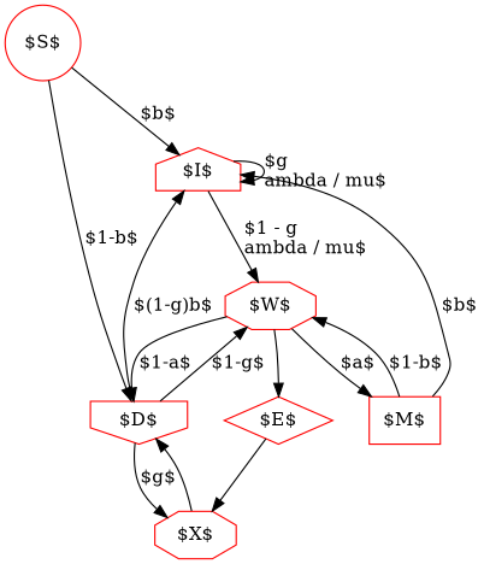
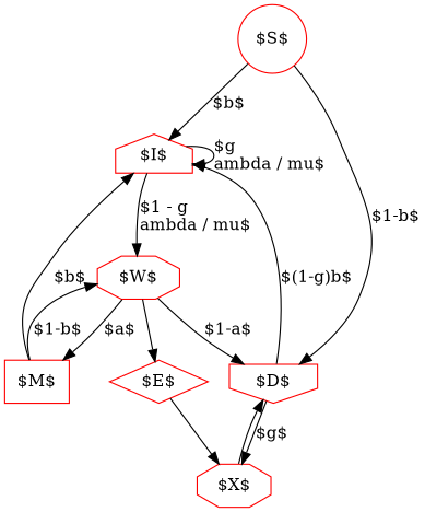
  digraph {
    node [color=red shape=octagon]
    n1 [label="$S$" shape=circle]
    n2 [label="$I$" shape=house]
    n3 [label="$D$" shape=invhouse]
    n4 [label="$W$"]
    n5 [label="$E$" shape=diamond]
    n6 [label="$M$" shape=rect]
    n7 [label="$X$"]
    n1 -> n2 [label="$b$"]
    n1 -> n3 [label="$1-b$"]
    n2 -> n2 [label="$g \lambda / \mu$"]
    n2 -> n4 [label="$1 - g \lambda / \mu$"]
    n3 -> n2 [label="$(1-g)b$"]
-   n3 -> n4 [label="$1-g$"]
    n3 -> n7 [label="$g$"]
    n4 -> n3 [label="$1-a$"]
    n4 -> n5
    n4 -> n6 [label="$a$"]
    n5 -> n7
    n6 -> n2 [label="$b$"]
    n6 -> n4 [label="$1-b$"]
    n7 -> n3
  }
